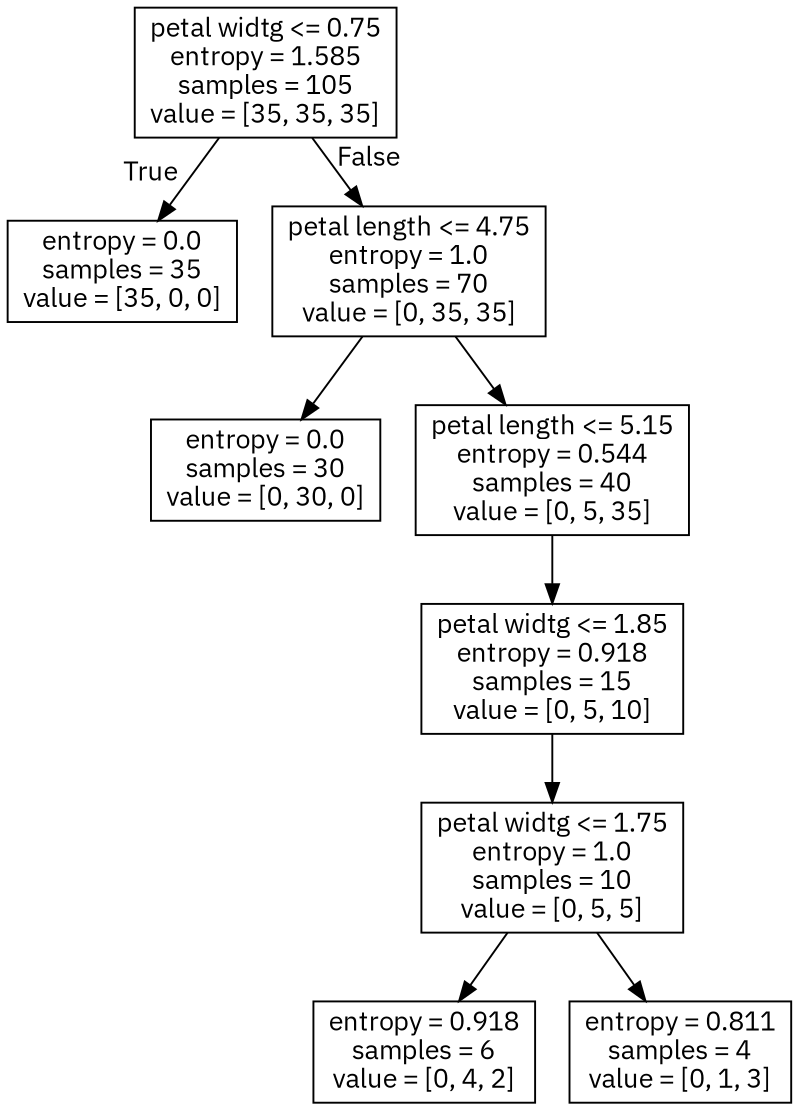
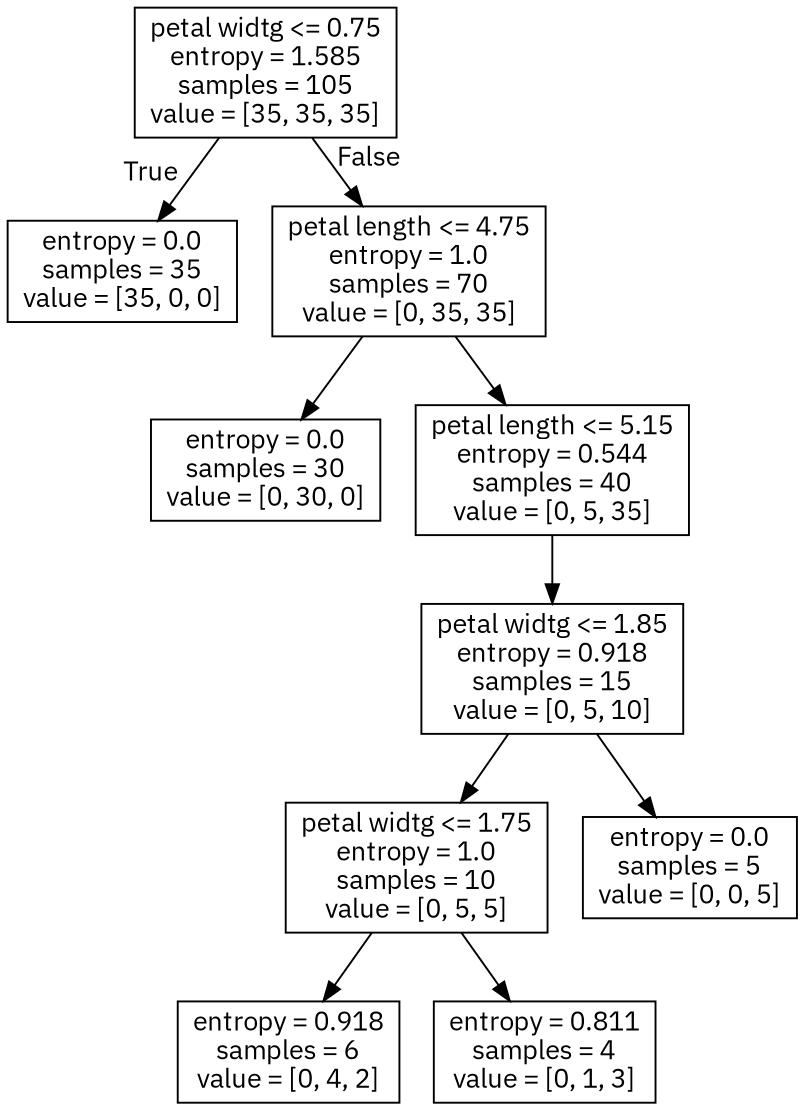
  digraph {
    fontname="IBM Plex Sans"
    node [fontname="IBM Plex Sans" shape=box]
    edge [fontname="IBM Plex Sans"]
    n1 [label="petal widtg <= 0.75\nentropy = 1.585\nsamples = 105\nvalue = [35, 35, 35]"]
    n2 [label="entropy = 0.0\nsamples = 35\nvalue = [35, 0, 0]"]
    n3 [label="petal length <= 4.75\nentropy = 1.0\nsamples = 70\nvalue = [0, 35, 35]"]
    n4 [label="entropy = 0.0\nsamples = 30\nvalue = [0, 30, 0]"]
    n5 [label="petal length <= 5.15\nentropy = 0.544\nsamples = 40\nvalue = [0, 5, 35]"]
    n6 [label="petal widtg <= 1.85\nentropy = 0.918\nsamples = 15\nvalue = [0, 5, 10]"]
    n7 [label="petal widtg <= 1.75\nentropy = 1.0\nsamples = 10\nvalue = [0, 5, 5]"]
+   n8 [label="entropy = 0.0\nsamples = 5\nvalue = [0, 0, 5]"]
    n9 [label="entropy = 0.918\nsamples = 6\nvalue = [0, 4, 2]"]
    n10 [label="entropy = 0.811\nsamples = 4\nvalue = [0, 1, 3]"]
    n1 -> n2 [headlabel=True labelangle=45 labeldistance=2.5]
    n1 -> n3 [headlabel=False labelangle=-45 labeldistance=2.5]
    n3 -> n4
    n3 -> n5
    n5 -> n6
    n6 -> n7
+   n6 -> n8
    n7 -> n9
    n7 -> n10
  }
